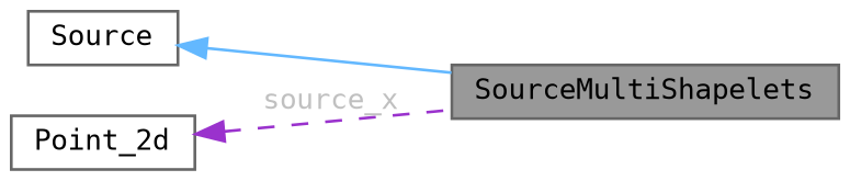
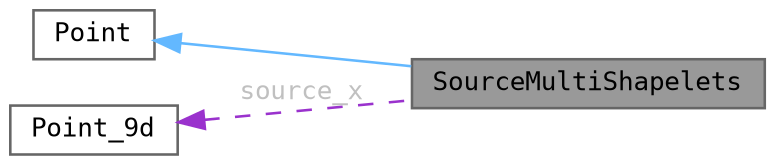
  digraph {
    fontname="DejaVu Sans Mono"
    rankdir=LR
    node [color=gray40 fillcolor=white fontname="DejaVu Sans Mono" fontsize=10 shape=box style=filled]
    edge [dir=back fontname="DejaVu Sans Mono" fontsize=10 labelfontname=Helvetica labelfontsize=10]
    n1 [fillcolor=grey60 fontcolor=black height=0.2 label=SourceMultiShapelets width=0.4]
-   n2 [height=0.2 label=Source width=0.4]
-   n3 [height=0.2 label=Point_2d width=0.4]
+   n2 [height=0.2 label=Point width=0.4]
+   n3 [height=0.2 label=Point_9d width=0.4]
    n2 -> n1 [color=steelblue1 style=solid]
    n3 -> n1 [color=darkorchid3 fontcolor=grey label=" source_x" style=dashed]
  }
